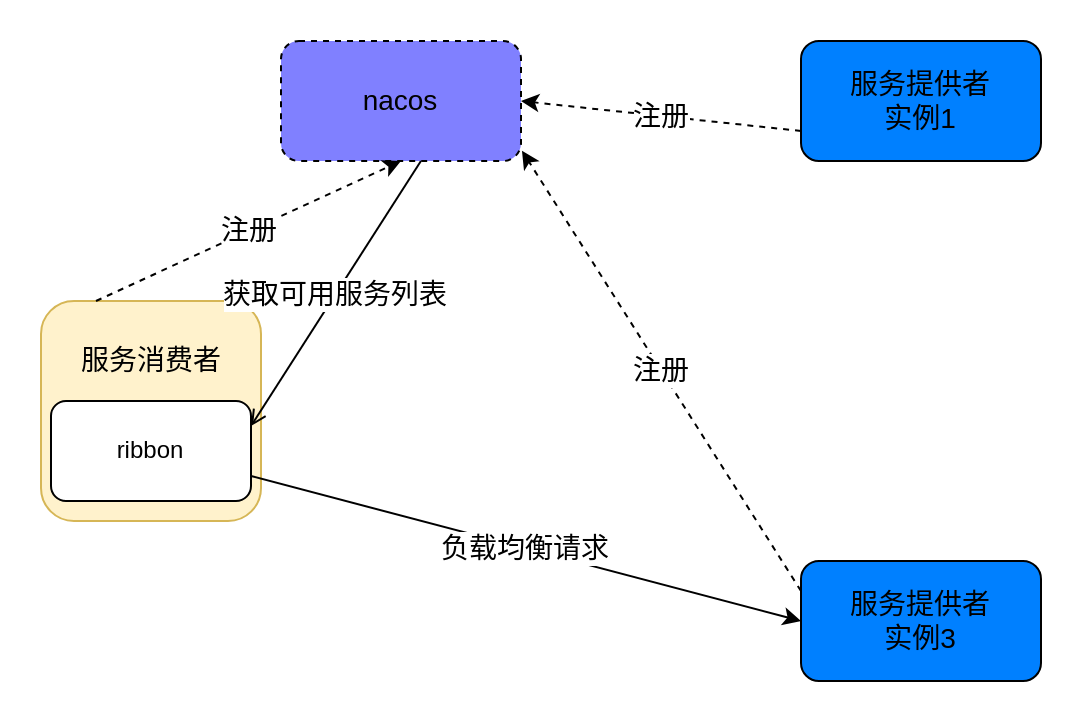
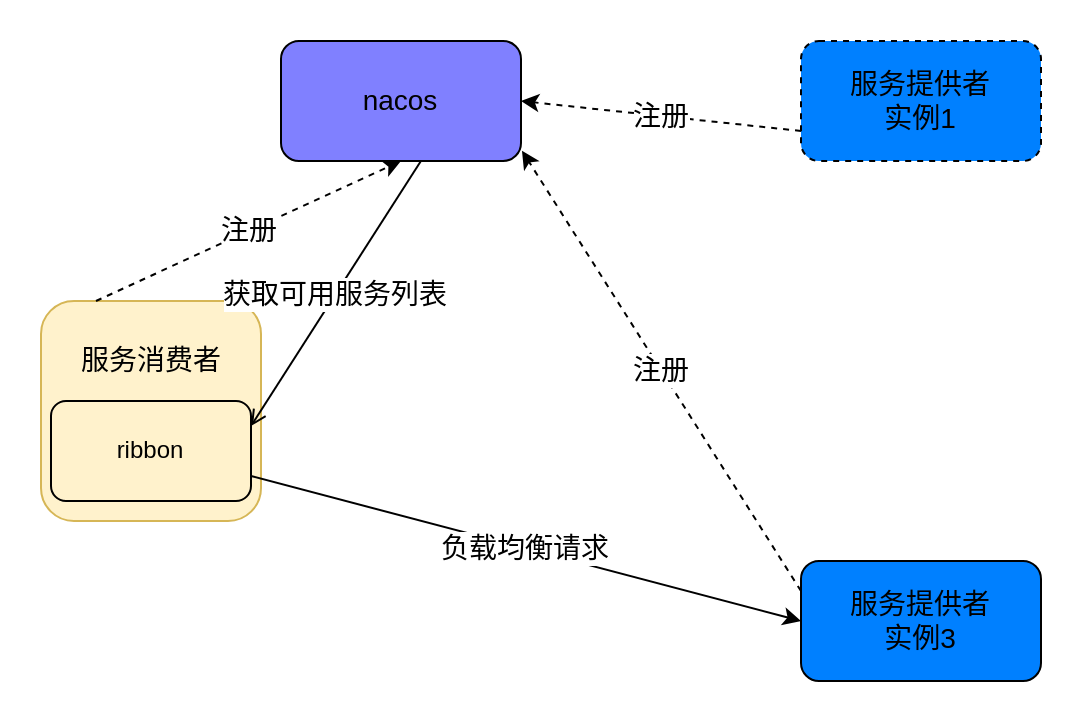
  <mxCell id="0" />
  <mxCell id="1" parent="0" />
- <mxCell id="2" value="&lt;font style=&quot;font-size: 14px;&quot;&gt;服务提供者&lt;br&gt;实例1&lt;/font&gt;" style="rounded=1;whiteSpace=wrap;html=1;fillColor=#0080ff;" vertex="1" parent="1"><mxGeometry x="400" y="20" width="120" height="60" as="geometry" /></mxCell>
+ <mxCell id="2" value="&lt;font style=&quot;font-size: 14px;&quot;&gt;服务提供者&lt;br&gt;实例1&lt;/font&gt;" style="rounded=1;whiteSpace=wrap;html=1;fillColor=#0080ff;dashed=1;" vertex="1" parent="1"><mxGeometry x="400" y="20" width="120" height="60" as="geometry" /></mxCell>
  <mxCell id="3" value="服务提供者&lt;br style=&quot;border-color: var(--border-color); font-size: 14px;&quot;&gt;实例3" style="rounded=1;whiteSpace=wrap;html=1;fillColor=#0080ff;fontSize=14;" vertex="1" parent="1"><mxGeometry x="400" y="280" width="120" height="60" as="geometry" /></mxCell>
- <mxCell id="4" value="nacos" style="rounded=1;whiteSpace=wrap;html=1;fillColor=#8080ff;fontSize=14;dashed=1;" vertex="1" parent="1"><mxGeometry x="140" y="20" width="120" height="60" as="geometry" /></mxCell>
+ <mxCell id="4" value="nacos" style="rounded=1;whiteSpace=wrap;html=1;fillColor=#8080ff;fontSize=14;" vertex="1" parent="1"><mxGeometry x="140" y="20" width="120" height="60" as="geometry" /></mxCell>
  <mxCell id="5" value="" style="whiteSpace=wrap;html=1;aspect=fixed;fillColor=#fff2cc;rounded=1;strokeColor=#d6b656;" vertex="1" parent="1"><mxGeometry x="20" y="150" width="110" height="110" as="geometry" /></mxCell>
- <mxCell id="6" value="ribbon" style="rounded=1;whiteSpace=wrap;html=1;" vertex="1" parent="1"><mxGeometry x="25" y="200" width="100" height="50" as="geometry" /></mxCell>
+ <mxCell id="6" value="ribbon" style="rounded=1;whiteSpace=wrap;html=1;fillColor=#fff2cc;" vertex="1" parent="1"><mxGeometry x="25" y="200" width="100" height="50" as="geometry" /></mxCell>
  <mxCell id="7" value="服务消费者" style="text;strokeColor=none;fillColor=none;html=1;fontSize=14;fontStyle=0;verticalAlign=middle;align=center;" vertex="1" parent="1"><mxGeometry x="25" y="160" width="100" height="40" as="geometry" /></mxCell>
  <mxCell id="8" value="注册" style="endArrow=classic;html=1;rounded=0;fontSize=14;entryX=0.5;entryY=1;entryDx=0;entryDy=0;dashed=1;exitX=0.25;exitY=0;exitDx=0;exitDy=0;" edge="1" parent="1" source="5" target="4"><mxGeometry width="50" height="50" relative="1" as="geometry"><mxPoint x="120" y="150" as="sourcePoint" /><mxPoint x="170" y="100" as="targetPoint" /></mxGeometry></mxCell>
  <mxCell id="9" value="注册" style="endArrow=classic;html=1;rounded=0;fontSize=14;entryX=1;entryY=0.5;entryDx=0;entryDy=0;dashed=1;exitX=0;exitY=0.75;exitDx=0;exitDy=0;" edge="1" parent="1" source="2" target="4"><mxGeometry width="50" height="50" relative="1" as="geometry"><mxPoint x="130" y="160" as="sourcePoint" /><mxPoint x="210" y="90" as="targetPoint" /></mxGeometry></mxCell>
  <mxCell id="10" value="注册" style="endArrow=classic;html=1;rounded=0;fontSize=14;entryX=1.004;entryY=0.914;entryDx=0;entryDy=0;dashed=1;exitX=0;exitY=0.25;exitDx=0;exitDy=0;entryPerimeter=0;" edge="1" parent="1" source="3" target="4"><mxGeometry width="50" height="50" relative="1" as="geometry"><mxPoint x="420" y="85" as="sourcePoint" /><mxPoint x="280" y="70" as="targetPoint" /></mxGeometry></mxCell>
  <mxCell id="11" value="获取可用服务列表" style="endArrow=open;html=1;rounded=0;fontSize=14;exitX=0.583;exitY=1;exitDx=0;exitDy=0;exitPerimeter=0;entryX=1;entryY=0.25;entryDx=0;entryDy=0;" edge="1" parent="1" source="4" target="6"><mxGeometry width="50" height="50" relative="1" as="geometry"><mxPoint x="160" y="230" as="sourcePoint" /><mxPoint x="133" y="215" as="targetPoint" /></mxGeometry></mxCell>
  <mxCell id="12" value="负载均衡请求" style="endArrow=classic;html=1;rounded=0;fontSize=14;exitX=1;exitY=0.75;exitDx=0;exitDy=0;entryX=0;entryY=0.5;entryDx=0;entryDy=0;" edge="1" parent="1" source="6" target="3"><mxGeometry width="50" height="50" relative="1" as="geometry"><mxPoint x="220" y="90" as="sourcePoint" /><mxPoint x="143" y="225" as="targetPoint" /></mxGeometry></mxCell>
